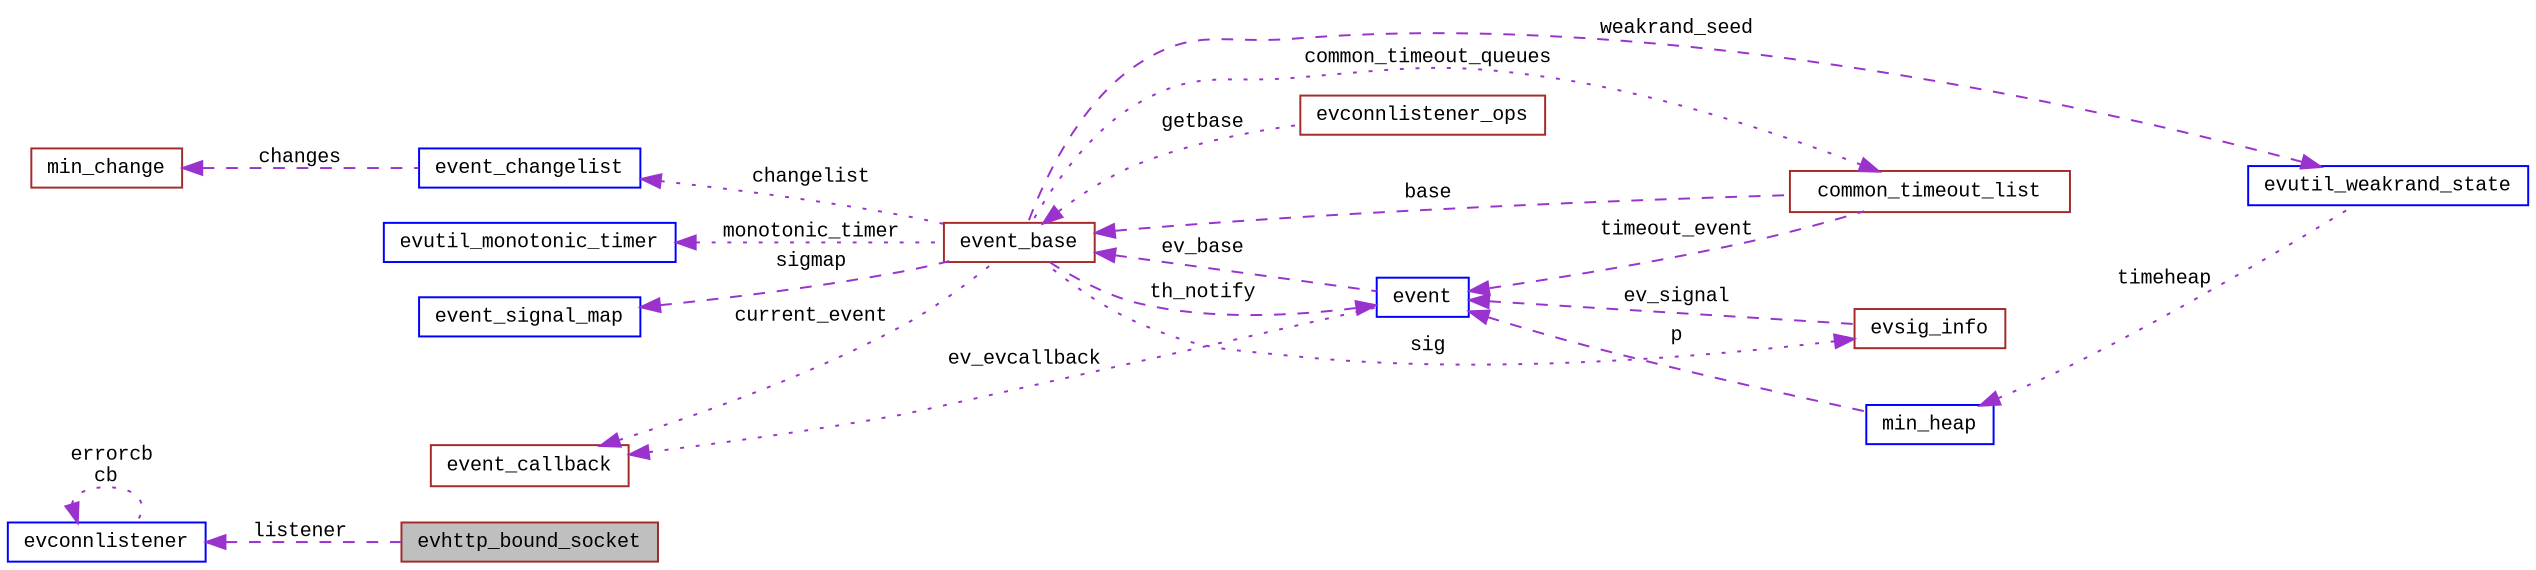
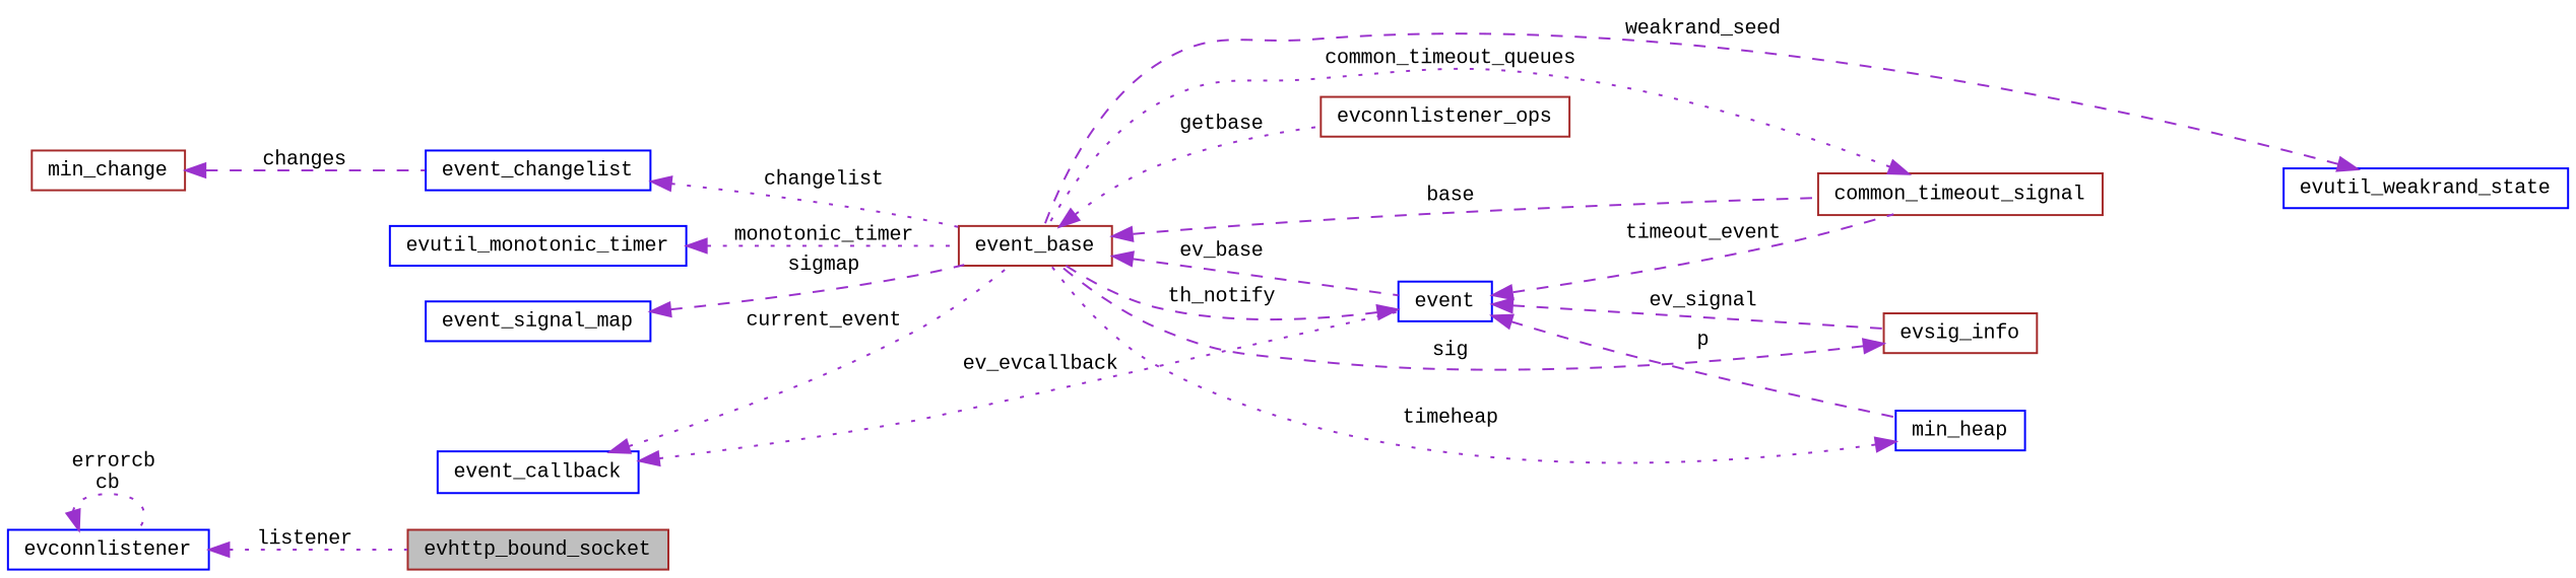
  digraph {
    fontname="Liberation Mono"
    rankdir=LR
    node [color=brown fillcolor=white fontname="Liberation Mono" fontsize=10 shape=record style=filled]
    edge [color=darkorchid3 dir=back fontname="Liberation Mono" fontsize=10 labelfontname=Helvetica labelfontsize=10 style=dashed]
    n1 [fillcolor=grey75 fontcolor=black height=0.2 label=evhttp_bound_socket width=0.4]
    n2 [color=blue height=0.2 label=evconnlistener width=0.4]
    n3 [height=0.2 label=evconnlistener_ops width=0.4]
    n4 [height=0.2 label=event_base width=0.4]
    n5 [color=blue height=0.2 label=event width=0.4]
-   n6 [height=0.2 label=common_timeout_list width=0.4]
+   n6 [height=0.2 label=common_timeout_signal width=0.4]
    n7 [height=0.2 label=evsig_info width=0.4]
    n8 [color=blue height=0.2 label=min_heap width=0.4]
-   n9 [height=0.2 label=event_callback width=0.4]
+   n9 [color=blue height=0.2 label=event_callback width=0.4]
    n10 [color=blue height=0.2 label=evutil_monotonic_timer width=0.4]
    n11 [color=blue height=0.2 label=event_signal_map width=0.4]
    n12 [color=blue height=0.2 label=event_changelist width=0.4]
    n13 [height=0.2 label=min_change width=0.4]
    n14 [color=blue height=0.2 label=evutil_weakrand_state width=0.4]
-   n2 -> n1 [label=" listener"]
+   n2 -> n1 [label=" listener" style=dotted]
    n2 -> n2 [label=" errorcb\ncb" style=dotted]
    n4 -> n3 [label=" getbase" style=dotted]
    n4 -> n5 [label=" ev_base"]
    n4 -> n6 [label=" base"]
    n5 -> n4 [label=" th_notify"]
    n5 -> n6 [label=" timeout_event"]
    n5 -> n7 [label=" ev_signal"]
    n5 -> n8 [label=" p"]
    n6 -> n4 [label=" common_timeout_queues" style=dotted]
-   n7 -> n4 [label=" sig" style=dotted]
-   n8 -> n14 [label=" timeheap" style=dotted]
+   n7 -> n4 [label=" sig"]
+   n8 -> n4 [label=" timeheap" style=dotted]
    n9 -> n4 [label=" current_event" style=dotted]
    n9 -> n5 [label=" ev_evcallback" style=dotted]
    n10 -> n4 [label=" monotonic_timer" style=dotted]
    n11 -> n4 [label=" sigmap"]
    n12 -> n4 [label=" changelist" style=dotted]
    n13 -> n12 [label=" changes"]
    n14 -> n4 [label=" weakrand_seed"]
  }
